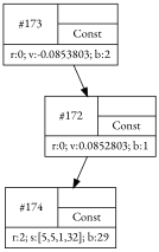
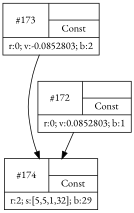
  digraph {
    fontname="EB Garamond"
    node [fontname="EB Garamond" shape=record]
    edge [fontname="EB Garamond"]
-   n1 [label="{{#173 | {  | Const }} | r:0; v:-0.0853803; b:2 }"]
+   n1 [label="{{#173 | {  | Const }} | r:0; v:-0.0852803; b:2 }"]
    n2 [label="{{#174 | {  | Const }} | r:2; s:[5,5,1,32]; b:29 }"]
    n3 [label="{{#172 | {  | Const }} | r:0; v:0.0852803; b:1 }"]
-   n1 -> n3
+   n1 -> n2
    n3 -> n2
  }
